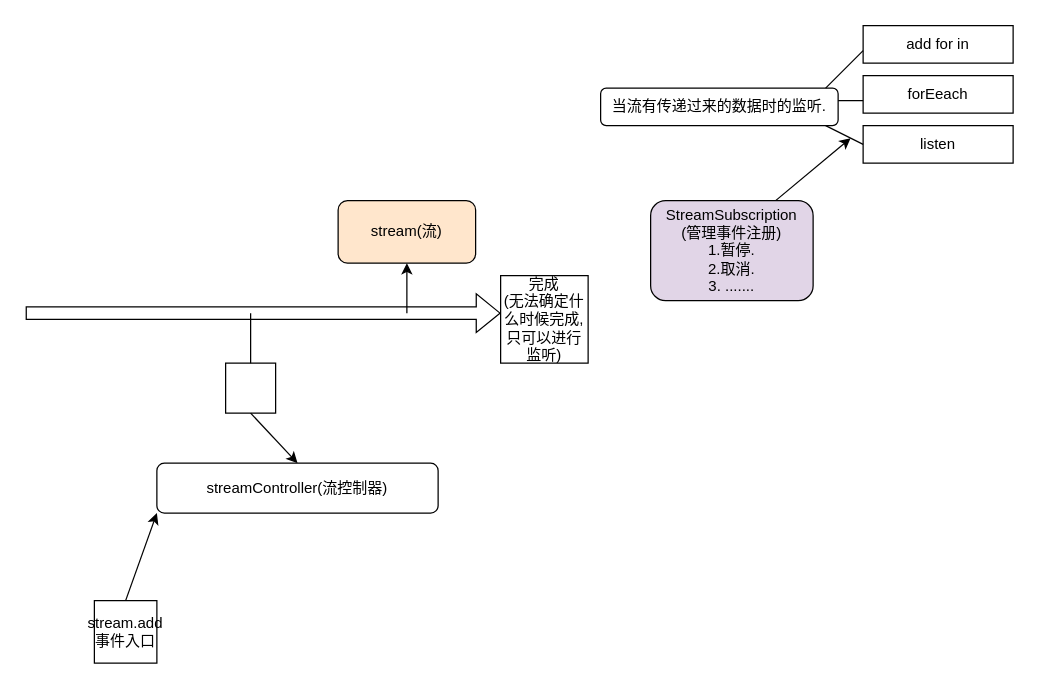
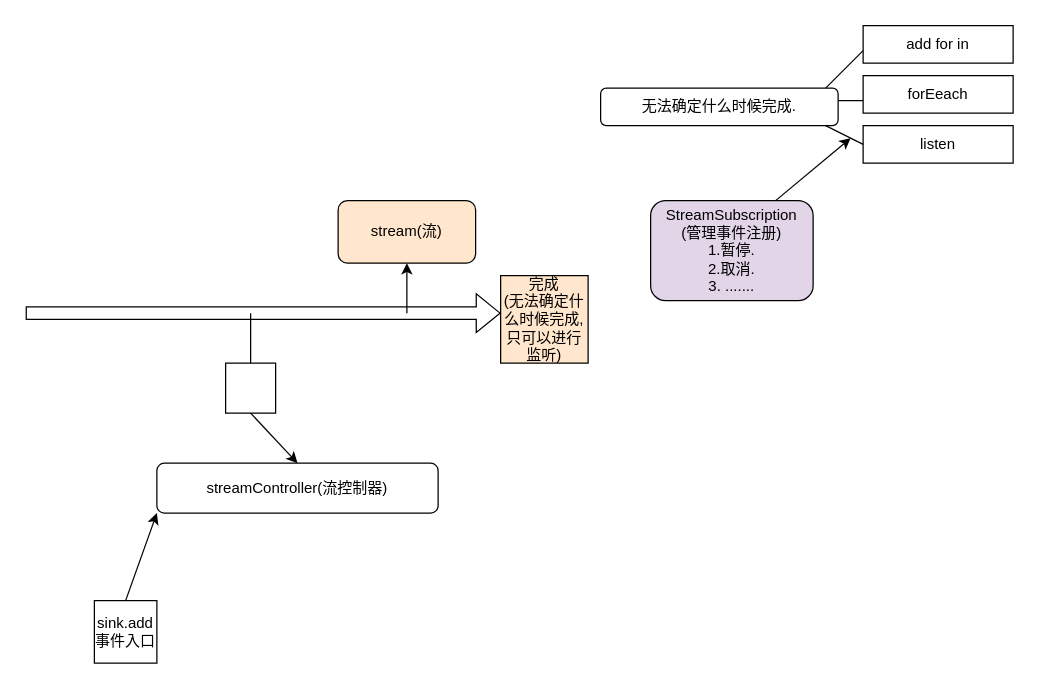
  <mxCell id="0" />
  <mxCell id="1" parent="0" />
  <mxCell id="2" value="" style="shape=flexArrow;endArrow=classic;html=1;rounded=0;" parent="1" edge="1"><mxGeometry width="50" height="50" relative="1" as="geometry"><mxPoint x="20" y="250" as="sourcePoint" /><mxPoint x="400" y="250" as="targetPoint" /></mxGeometry></mxCell>
  <mxCell id="3" value="stream(流)" style="rounded=1;whiteSpace=wrap;html=1;fillColor=#ffe6cc;" parent="1" vertex="1"><mxGeometry x="270" y="160" width="110" height="50" as="geometry" /></mxCell>
  <mxCell id="4" value="streamController(流控制器)" style="rounded=1;whiteSpace=wrap;html=1;" parent="1" vertex="1"><mxGeometry x="125" y="370" width="225" height="40" as="geometry" /></mxCell>
  <mxCell id="5" value="" style="endArrow=classic;html=1;rounded=0;entryX=0.5;entryY=1;entryDx=0;entryDy=0;" parent="1" target="3" edge="1"><mxGeometry width="50" height="50" relative="1" as="geometry"><mxPoint x="325" y="250" as="sourcePoint" /><mxPoint x="400" y="290" as="targetPoint" /></mxGeometry></mxCell>
  <mxCell id="6" value="" style="whiteSpace=wrap;html=1;aspect=fixed;" parent="1" vertex="1"><mxGeometry x="180" y="290" width="40" height="40" as="geometry" /></mxCell>
  <mxCell id="7" value="" style="endArrow=none;html=1;rounded=0;exitX=0.5;exitY=0;exitDx=0;exitDy=0;" parent="1" source="6" edge="1"><mxGeometry width="50" height="50" relative="1" as="geometry"><mxPoint x="320" y="300" as="sourcePoint" /><mxPoint x="200" y="250" as="targetPoint" /></mxGeometry></mxCell>
  <mxCell id="8" value="" style="endArrow=classic;html=1;rounded=0;entryX=0.5;entryY=0;entryDx=0;entryDy=0;exitX=0.5;exitY=1;exitDx=0;exitDy=0;" parent="1" source="6" target="4" edge="1"><mxGeometry width="50" height="50" relative="1" as="geometry"><mxPoint x="320" y="290" as="sourcePoint" /><mxPoint x="370" y="240" as="targetPoint" /></mxGeometry></mxCell>
- <mxCell id="9" value="完成&lt;br&gt;(无法确定什么时候完成,只可以进行监听)" style="whiteSpace=wrap;html=1;aspect=fixed;" parent="1" vertex="1"><mxGeometry x="400" y="220" width="70" height="70" as="geometry" /></mxCell>
- <mxCell id="10" value="当流有传递过来的数据时的监听.&lt;br&gt;" style="rounded=1;whiteSpace=wrap;html=1;" parent="1" vertex="1"><mxGeometry x="480" y="70" width="190" height="30" as="geometry" /></mxCell>
+ <mxCell id="9" value="完成&lt;br&gt;(无法确定什么时候完成,只可以进行监听)" style="whiteSpace=wrap;html=1;aspect=fixed;fillColor=#ffe6cc;" parent="1" vertex="1"><mxGeometry x="400" y="220" width="70" height="70" as="geometry" /></mxCell>
+ <mxCell id="10" value="无法确定什么时候完成.&lt;br&gt;" style="rounded=1;whiteSpace=wrap;html=1;" parent="1" vertex="1"><mxGeometry x="480" y="70" width="190" height="30" as="geometry" /></mxCell>
  <mxCell id="11" value="add for in" style="rounded=0;whiteSpace=wrap;html=1;" parent="1" vertex="1"><mxGeometry x="690" y="20" width="120" height="30" as="geometry" /></mxCell>
  <mxCell id="12" value="listen" style="rounded=0;whiteSpace=wrap;html=1;" parent="1" vertex="1"><mxGeometry x="690" y="100" width="120" height="30" as="geometry" /></mxCell>
  <mxCell id="13" value="forEeach" style="rounded=0;whiteSpace=wrap;html=1;" parent="1" vertex="1"><mxGeometry x="690" y="60" width="120" height="30" as="geometry" /></mxCell>
  <mxCell id="14" value="" style="endArrow=none;html=1;rounded=0;" parent="1" edge="1"><mxGeometry width="50" height="50" relative="1" as="geometry"><mxPoint x="660" y="70" as="sourcePoint" /><mxPoint x="690" y="40" as="targetPoint" /></mxGeometry></mxCell>
  <mxCell id="15" value="" style="endArrow=none;html=1;rounded=0;" parent="1" edge="1"><mxGeometry width="50" height="50" relative="1" as="geometry"><mxPoint x="670" y="80" as="sourcePoint" /><mxPoint x="690" y="80" as="targetPoint" /></mxGeometry></mxCell>
  <mxCell id="16" value="" style="endArrow=none;html=1;rounded=0;" parent="1" edge="1"><mxGeometry width="50" height="50" relative="1" as="geometry"><mxPoint x="660" y="100" as="sourcePoint" /><mxPoint x="690" y="115" as="targetPoint" /></mxGeometry></mxCell>
  <mxCell id="17" value="StreamSubscription&lt;br&gt;(管理事件注册)&lt;br&gt;1.暂停.&lt;br&gt;2.取消.&lt;br&gt;3. ......." style="rounded=1;whiteSpace=wrap;html=1;fillColor=#e1d5e7;" parent="1" vertex="1"><mxGeometry x="520" y="160" width="130" height="80" as="geometry" /></mxCell>
  <mxCell id="18" value="" style="endArrow=classic;html=1;rounded=0;" parent="1" edge="1"><mxGeometry width="50" height="50" relative="1" as="geometry"><mxPoint x="620" y="160" as="sourcePoint" /><mxPoint x="680" y="110" as="targetPoint" /></mxGeometry></mxCell>
- <mxCell id="19" value="stream.add&lt;br&gt;事件入口" style="whiteSpace=wrap;html=1;aspect=fixed;" parent="1" vertex="1"><mxGeometry x="75" y="480" width="50" height="50" as="geometry" /></mxCell>
+ <mxCell id="19" value="sink.add&lt;br&gt;事件入口" style="whiteSpace=wrap;html=1;aspect=fixed;" parent="1" vertex="1"><mxGeometry x="75" y="480" width="50" height="50" as="geometry" /></mxCell>
  <mxCell id="20" value="" style="endArrow=classic;html=1;rounded=0;entryX=0;entryY=1;entryDx=0;entryDy=0;" parent="1" target="4" edge="1"><mxGeometry width="50" height="50" relative="1" as="geometry"><mxPoint x="100" y="480" as="sourcePoint" /><mxPoint x="150" y="430" as="targetPoint" /></mxGeometry></mxCell>
